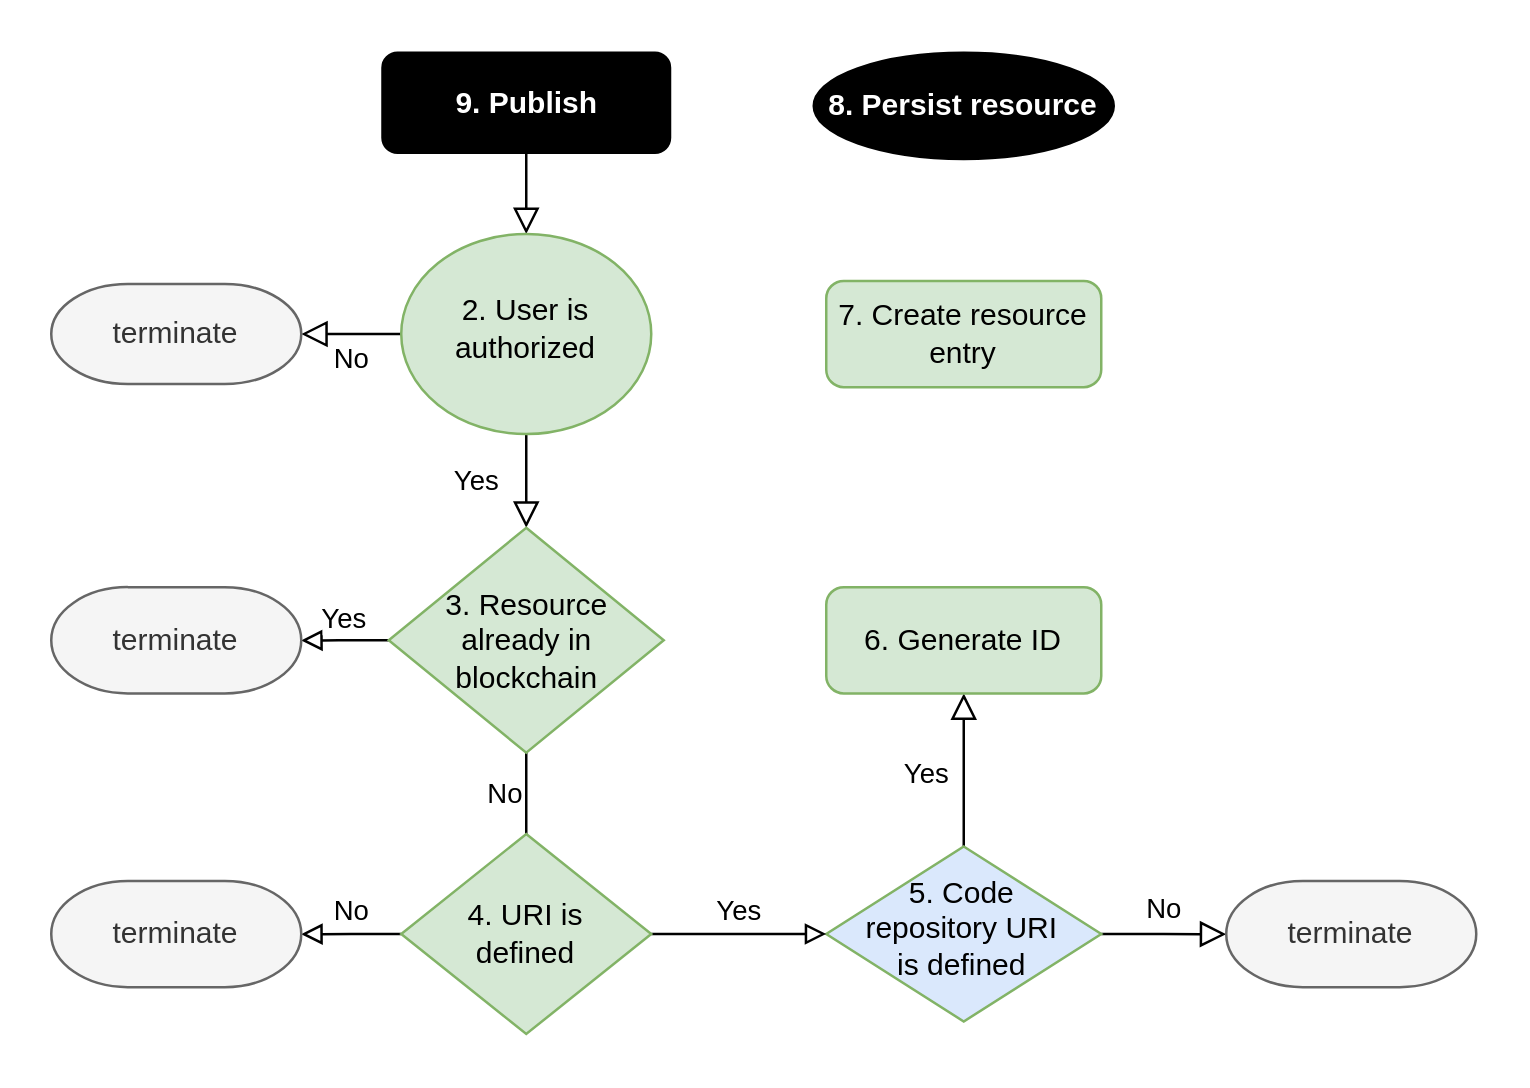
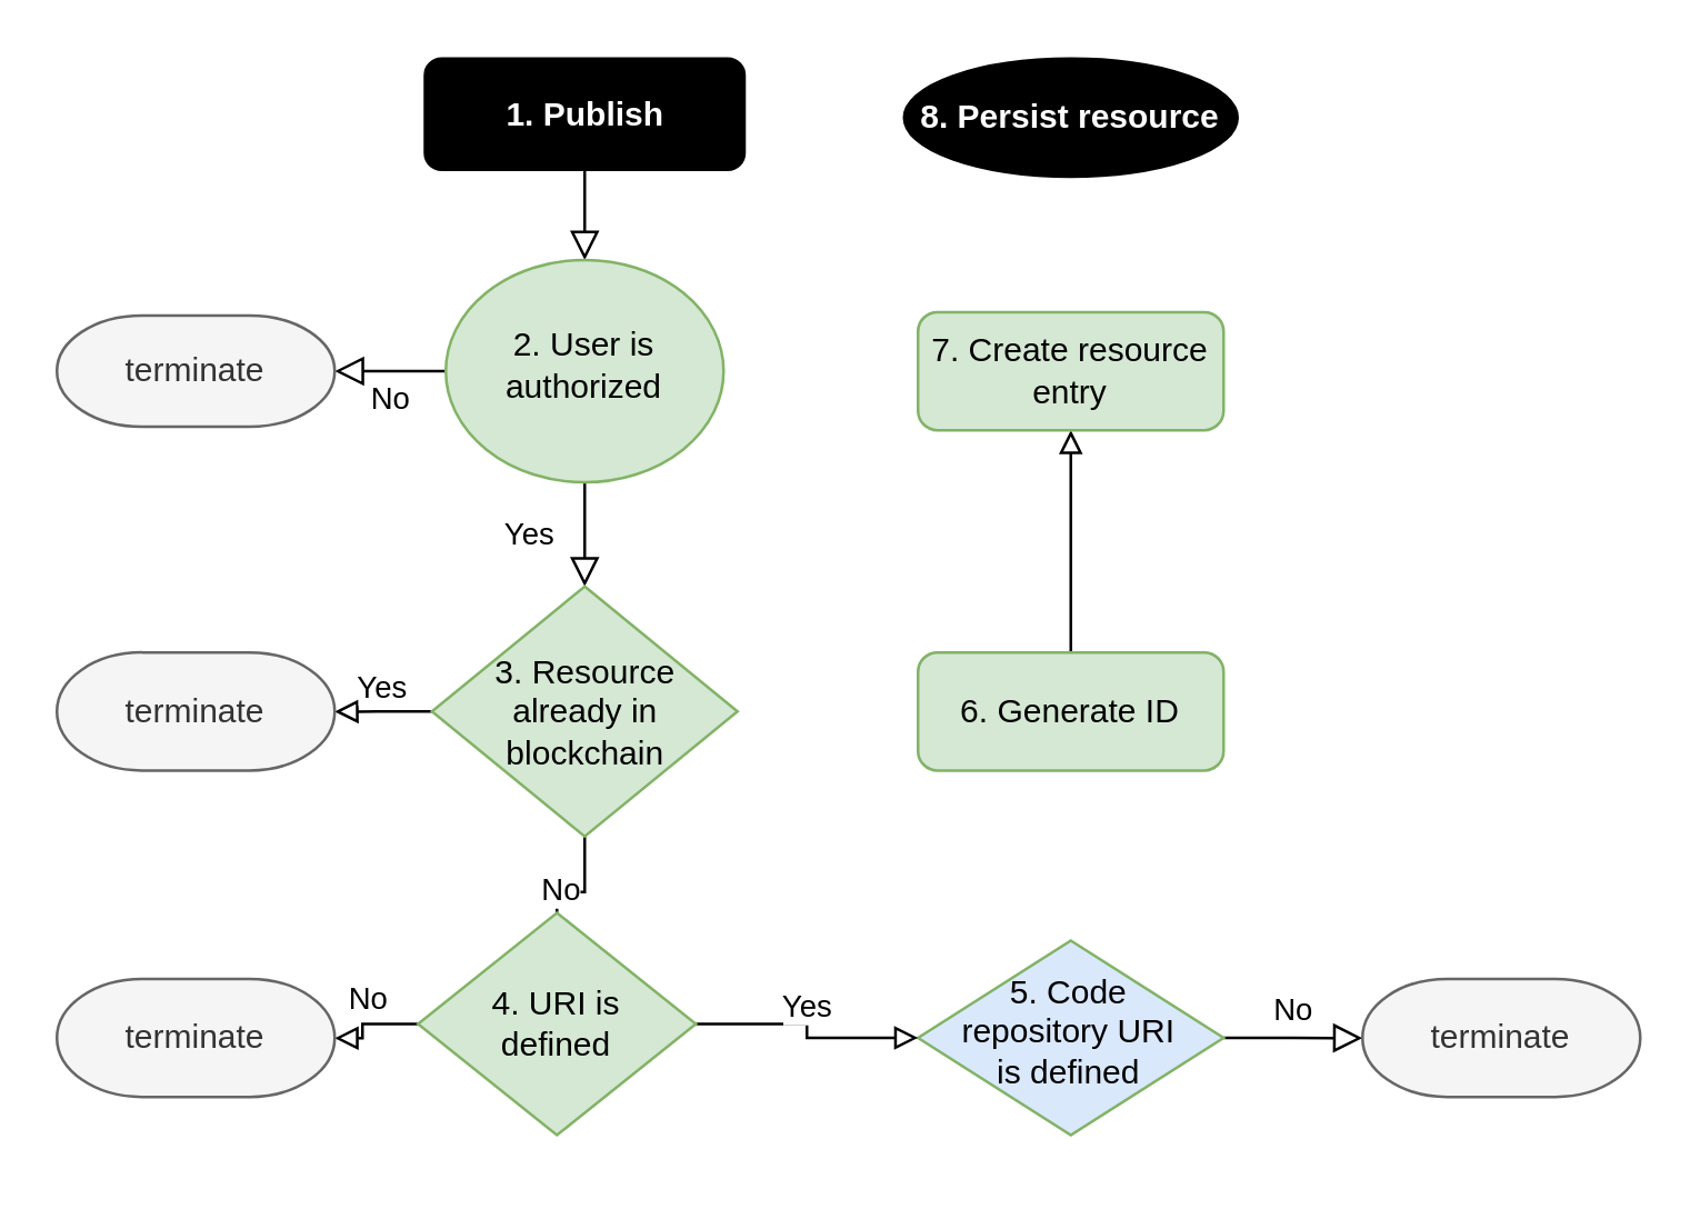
  <mxCell id="0" />
  <mxCell id="1" parent="0" />
  <mxCell id="2" value="" style="rounded=0;html=1;jettySize=auto;orthogonalLoop=1;fontSize=11;endArrow=block;endFill=0;endSize=8;strokeWidth=1;shadow=0;labelBackgroundColor=none;edgeStyle=orthogonalEdgeStyle;" parent="1" source="3" target="6" edge="1"><mxGeometry relative="1" as="geometry" /></mxCell>
- <mxCell id="3" value="9. Publish" style="rounded=1;whiteSpace=wrap;html=1;fontSize=12;glass=0;strokeWidth=1;shadow=0;fillColor=#000000;fontColor=#FFFFFF;fontStyle=1" parent="1" vertex="1"><mxGeometry x="152.5" y="20.5" width="115" height="40" as="geometry" /></mxCell>
+ <mxCell id="3" value="1. Publish" style="rounded=1;whiteSpace=wrap;html=1;fontSize=12;glass=0;strokeWidth=1;shadow=0;fillColor=#000000;fontColor=#FFFFFF;fontStyle=1" parent="1" vertex="1"><mxGeometry x="152.5" y="20.5" width="115" height="40" as="geometry" /></mxCell>
  <mxCell id="4" value="Yes" style="rounded=0;html=1;jettySize=auto;orthogonalLoop=1;fontSize=11;endArrow=block;endFill=0;endSize=8;strokeWidth=1;shadow=0;labelBackgroundColor=none;edgeStyle=orthogonalEdgeStyle;" parent="1" source="6" target="15" edge="1"><mxGeometry y="20" relative="1" as="geometry"><mxPoint as="offset" /><mxPoint x="210" y="223" as="targetPoint" /></mxGeometry></mxCell>
  <mxCell id="5" value="No" style="edgeStyle=orthogonalEdgeStyle;rounded=0;html=1;jettySize=auto;orthogonalLoop=1;fontSize=11;endArrow=block;endFill=0;endSize=8;strokeWidth=1;shadow=0;labelBackgroundColor=none;" parent="1" source="6" target="10" edge="1"><mxGeometry y="10" relative="1" as="geometry"><mxPoint as="offset" /><mxPoint x="310" y="133" as="targetPoint" /></mxGeometry></mxCell>
  <mxCell id="6" value="2. User is authorized" style="ellipse;whiteSpace=wrap;html=1;shadow=0;fontFamily=Helvetica;fontSize=12;align=center;strokeWidth=1;spacing=6;spacingTop=-4;fillColor=#d5e8d4;strokeColor=#82b366;" parent="1" vertex="1"><mxGeometry x="160" y="93" width="100" height="80" as="geometry" /></mxCell>
- <mxCell id="7" value="Yes" style="rounded=0;html=1;jettySize=auto;orthogonalLoop=1;fontSize=11;endArrow=block;endFill=0;endSize=8;strokeWidth=1;shadow=0;labelBackgroundColor=none;edgeStyle=orthogonalEdgeStyle;" parent="1" source="9" target="12" edge="1"><mxGeometry x="-0.048" y="15" relative="1" as="geometry"><mxPoint as="offset" /><mxPoint x="385" y="261.75" as="targetPoint" /></mxGeometry></mxCell>
  <mxCell id="8" value="No" style="edgeStyle=orthogonalEdgeStyle;rounded=0;html=1;jettySize=auto;orthogonalLoop=1;fontSize=11;endArrow=block;endFill=0;endSize=8;strokeWidth=1;shadow=0;labelBackgroundColor=none;" parent="1" source="9" target="22" edge="1"><mxGeometry y="10" relative="1" as="geometry"><mxPoint as="offset" /><mxPoint x="490" y="378" as="targetPoint" /></mxGeometry></mxCell>
  <mxCell id="9" value="5. Code repository URI is defined" style="rhombus;whiteSpace=wrap;html=1;shadow=0;fontFamily=Helvetica;fontSize=12;align=center;strokeWidth=1;spacing=0;spacingTop=2;spacingLeft=15;spacingRight=16;spacingBottom=6;fillColor=#dae8fc;strokeColor=#82b366;" parent="1" vertex="1"><mxGeometry x="330" y="338" width="110" height="70" as="geometry" /></mxCell>
  <mxCell id="10" value="terminate" style="strokeWidth=1;html=1;shape=mxgraph.flowchart.terminator;whiteSpace=wrap;fillColor=#f5f5f5;strokeColor=#666666;fontColor=#333333;" vertex="1" parent="1"><mxGeometry x="20" y="113" width="100" height="40" as="geometry" /></mxCell>
+ <mxCell id="11" style="edgeStyle=orthogonalEdgeStyle;rounded=0;orthogonalLoop=1;jettySize=auto;html=1;endArrow=block;endFill=0;" edge="1" parent="1" source="12" target="21"><mxGeometry relative="1" as="geometry" /></mxCell>
  <mxCell id="12" value="6. Generate ID" style="rounded=1;whiteSpace=wrap;html=1;absoluteArcSize=1;arcSize=14;strokeWidth=1;fillColor=#d5e8d4;strokeColor=#82b366;" vertex="1" parent="1"><mxGeometry x="330" y="234.25" width="110" height="42.5" as="geometry" /></mxCell>
  <mxCell id="13" value="Yes" style="edgeStyle=orthogonalEdgeStyle;rounded=0;orthogonalLoop=1;jettySize=auto;html=1;endArrow=block;endFill=0;labelPosition=center;verticalLabelPosition=top;align=center;verticalAlign=bottom;" edge="1" parent="1" source="15" target="16"><mxGeometry relative="1" as="geometry" /></mxCell>
  <mxCell id="14" value="No" style="edgeStyle=orthogonalEdgeStyle;rounded=0;orthogonalLoop=1;jettySize=auto;html=1;endArrow=none;endFill=0;labelPosition=left;verticalLabelPosition=middle;align=right;verticalAlign=middle;" edge="1" parent="1" source="15" target="19"><mxGeometry relative="1" as="geometry" /></mxCell>
  <mxCell id="15" value="3. Resource already in blockchain" style="strokeWidth=1;html=1;shape=mxgraph.flowchart.decision;whiteSpace=wrap;spacing=3;spacingLeft=11;spacingRight=10;spacingTop=3;spacingBottom=2;fillColor=#d5e8d4;strokeColor=#82b366;" vertex="1" parent="1"><mxGeometry x="155" y="210.5" width="110" height="90" as="geometry" /></mxCell>
  <mxCell id="16" value="terminate" style="strokeWidth=1;html=1;shape=mxgraph.flowchart.terminator;whiteSpace=wrap;fillColor=#f5f5f5;strokeColor=#666666;fontColor=#333333;" vertex="1" parent="1"><mxGeometry x="20" y="234.25" width="100" height="42.5" as="geometry" /></mxCell>
  <mxCell id="17" value="No" style="edgeStyle=orthogonalEdgeStyle;rounded=0;orthogonalLoop=1;jettySize=auto;html=1;endArrow=block;endFill=0;labelPosition=center;verticalLabelPosition=top;align=center;verticalAlign=bottom;" edge="1" parent="1" source="19" target="20"><mxGeometry relative="1" as="geometry" /></mxCell>
  <mxCell id="18" value="Yes" style="edgeStyle=orthogonalEdgeStyle;rounded=0;orthogonalLoop=1;jettySize=auto;html=1;endArrow=block;endFill=0;labelPosition=center;verticalLabelPosition=top;align=center;verticalAlign=bottom;" edge="1" parent="1" source="19" target="9"><mxGeometry relative="1" as="geometry" /></mxCell>
- <mxCell id="19" value="4. URI is defined" style="strokeWidth=1;html=1;shape=mxgraph.flowchart.decision;whiteSpace=wrap;spacing=9;fillColor=#d5e8d4;strokeColor=#82b366;" vertex="1" parent="1"><mxGeometry x="160" y="333" width="100" height="80" as="geometry" /></mxCell>
+ <mxCell id="19" value="4. URI is defined" style="strokeWidth=1;html=1;shape=mxgraph.flowchart.decision;whiteSpace=wrap;spacing=9;fillColor=#d5e8d4;strokeColor=#82b366;" vertex="1" parent="1"><mxGeometry x="150" y="328" width="100" height="80" as="geometry" /></mxCell>
  <mxCell id="20" value="terminate" style="strokeWidth=1;html=1;shape=mxgraph.flowchart.terminator;whiteSpace=wrap;fillColor=#f5f5f5;strokeColor=#666666;fontColor=#333333;" vertex="1" parent="1"><mxGeometry x="20" y="351.75" width="100" height="42.5" as="geometry" /></mxCell>
  <mxCell id="21" value="7. Create resource entry" style="rounded=1;whiteSpace=wrap;html=1;absoluteArcSize=1;arcSize=14;strokeWidth=1;fillColor=#d5e8d4;strokeColor=#82b366;" vertex="1" parent="1"><mxGeometry x="330" y="111.75" width="110" height="42.5" as="geometry" /></mxCell>
  <mxCell id="22" value="terminate" style="strokeWidth=1;html=1;shape=mxgraph.flowchart.terminator;whiteSpace=wrap;fillColor=#f5f5f5;strokeColor=#666666;fontColor=#333333;" vertex="1" parent="1"><mxGeometry x="490" y="351.75" width="100" height="42.5" as="geometry" /></mxCell>
  <mxCell id="23" value="8. Persist resource" style="ellipse;whiteSpace=wrap;html=1;absoluteArcSize=1;arcSize=14;strokeWidth=1;fillColor=#000000;fontColor=#FFFFFF;fontStyle=1;" vertex="1" parent="1"><mxGeometry x="325" y="20.5" width="120" height="42.5" as="geometry" /></mxCell>
